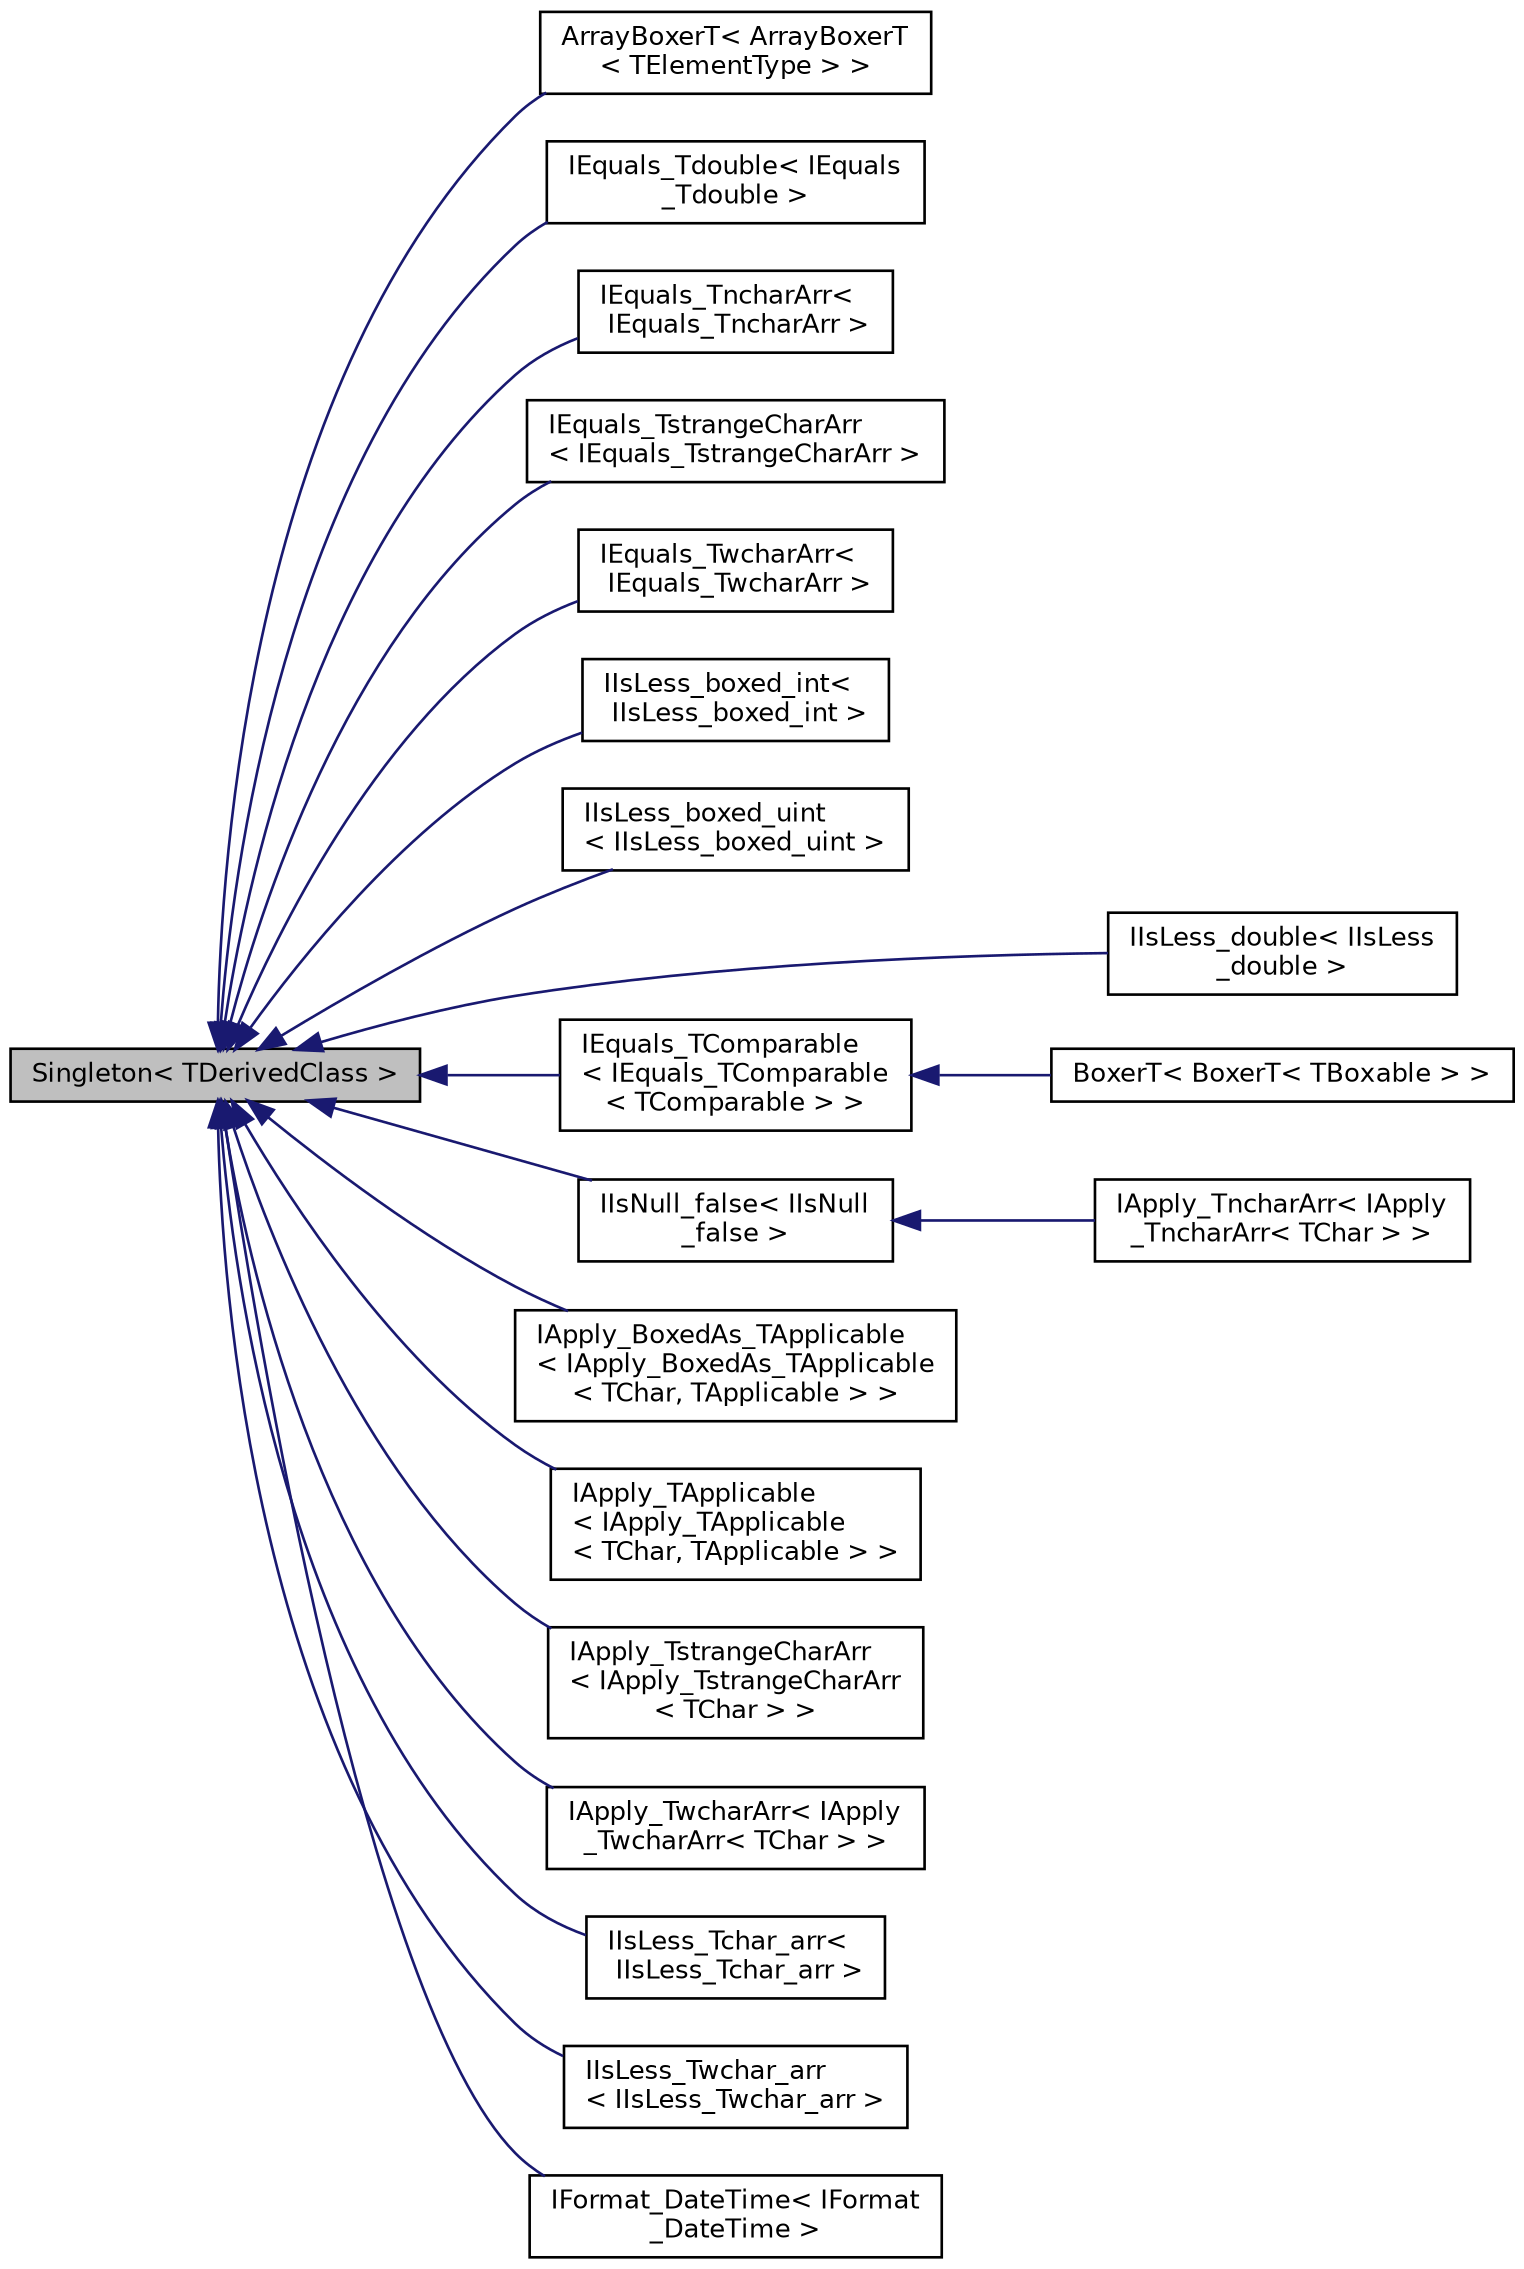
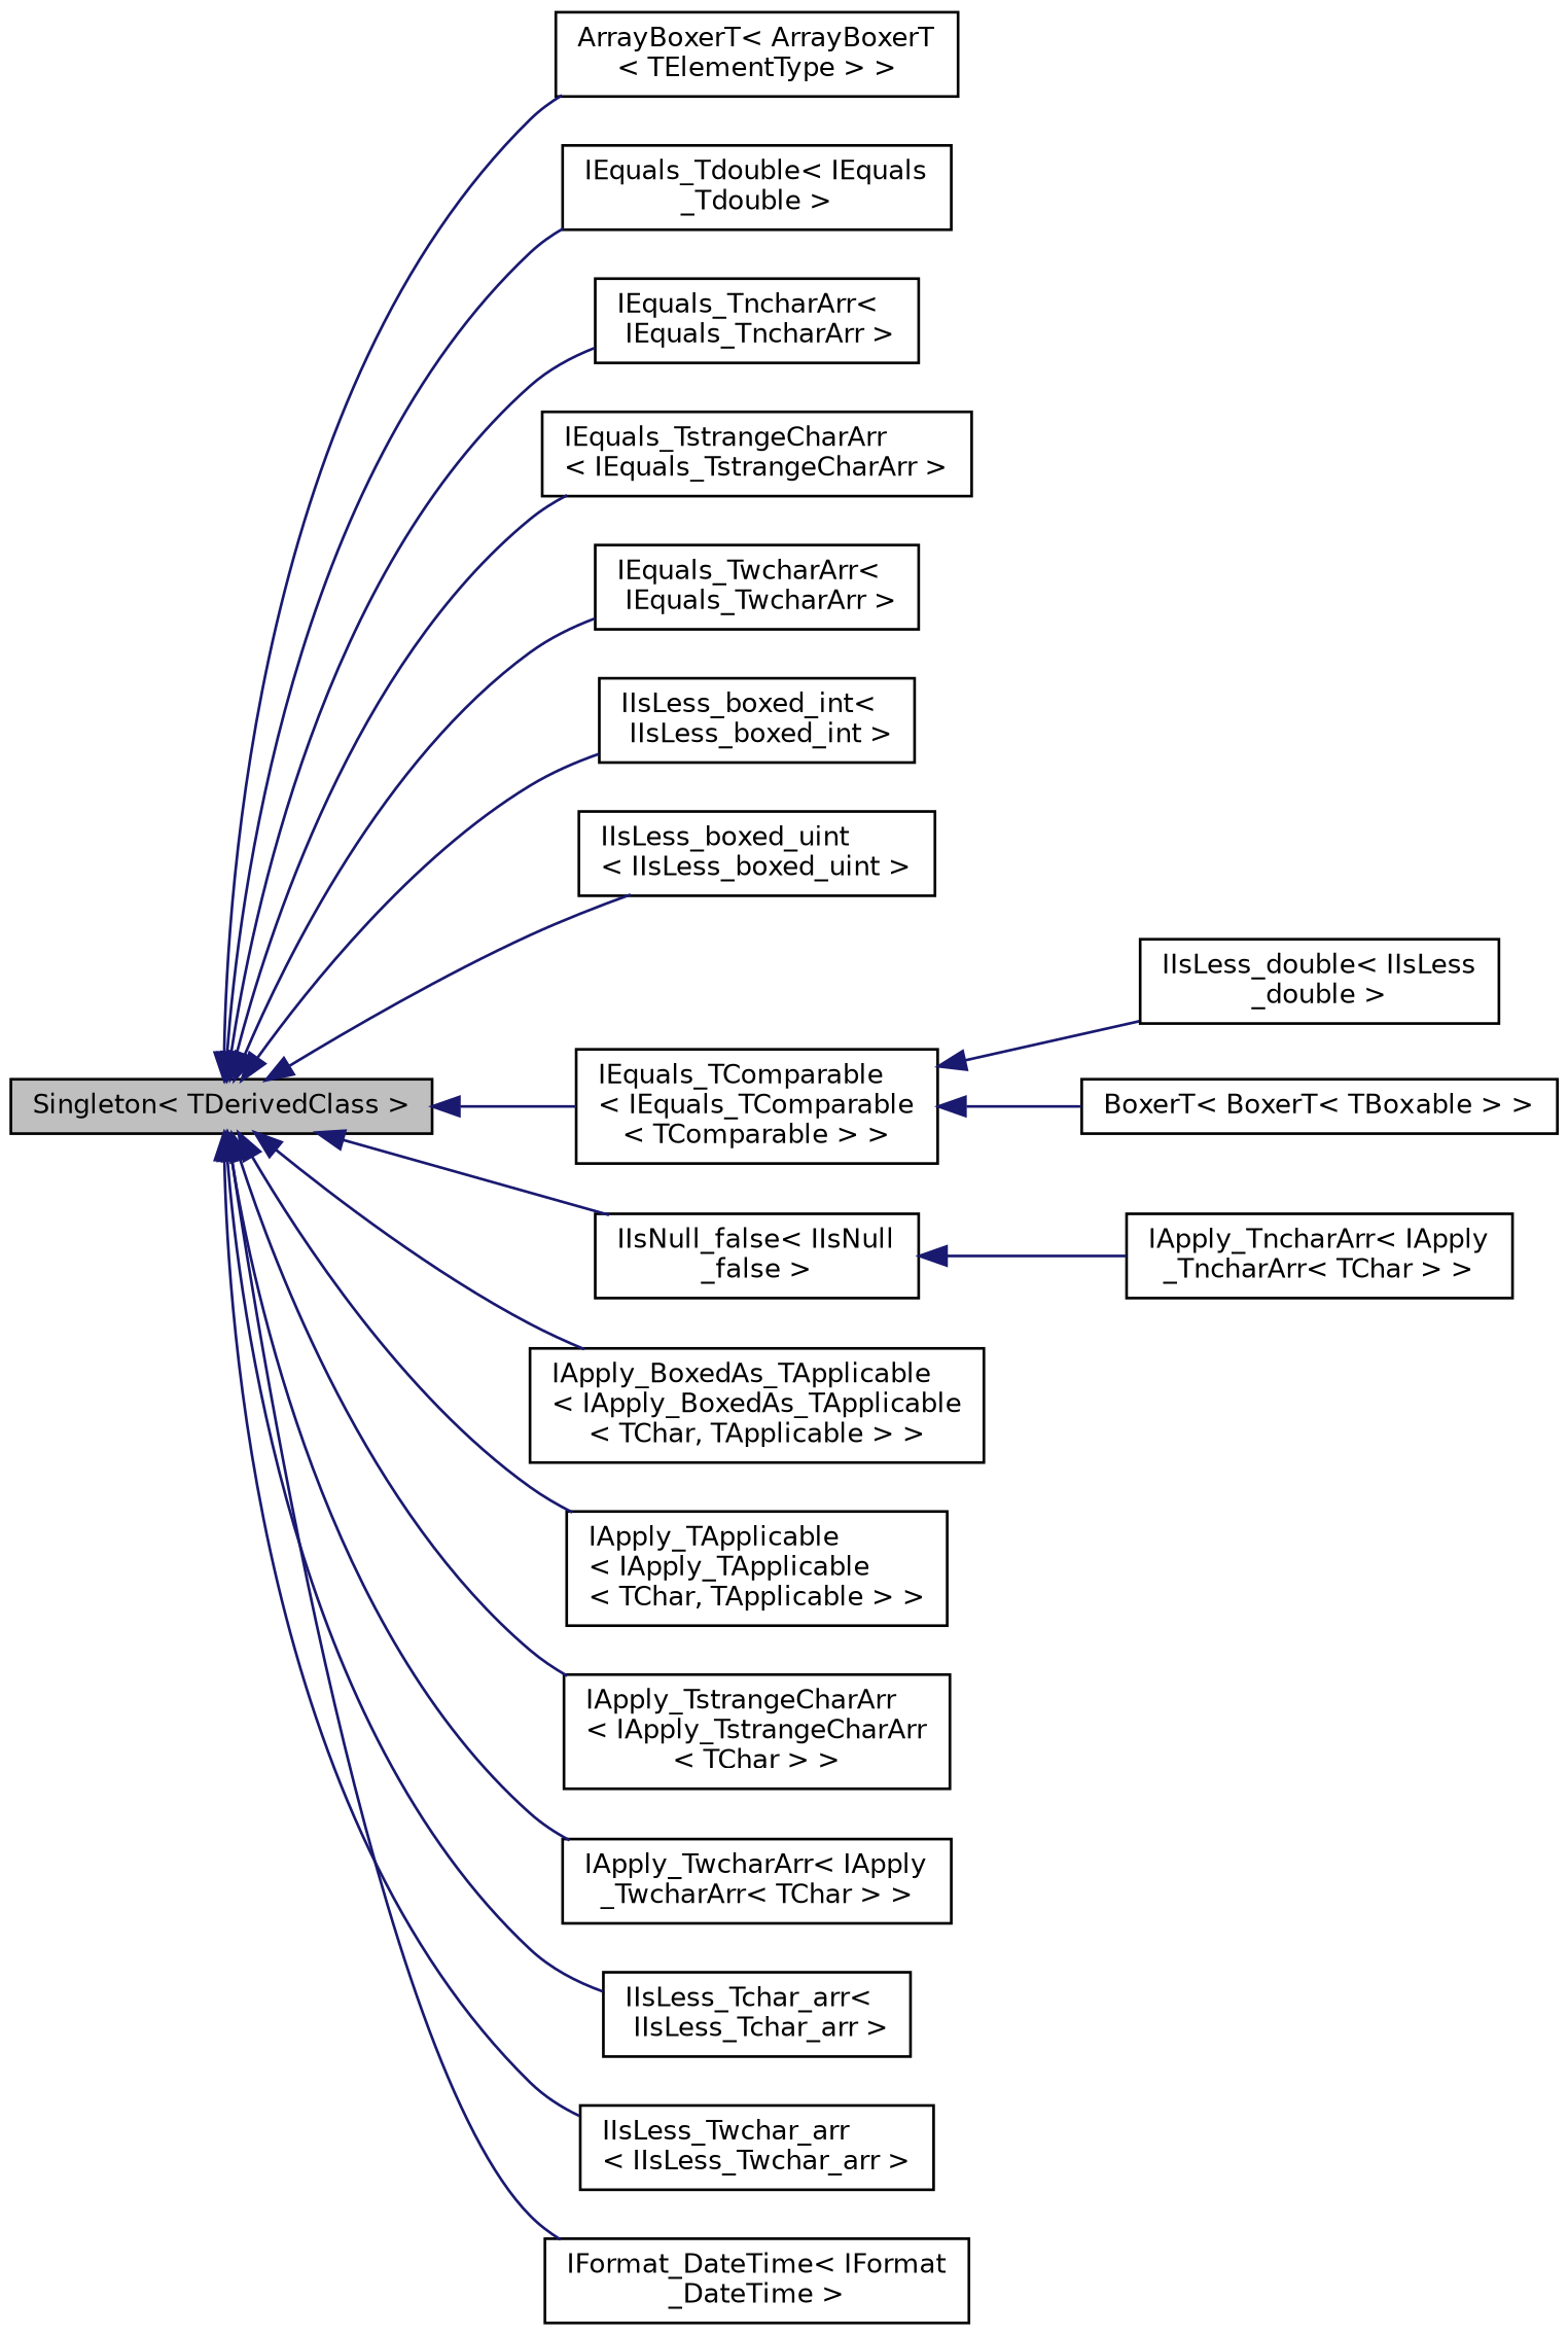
  digraph {
    rankdir=LR
    node [color=black fillcolor=white fontname=Helvetica fontsize=10 shape=record style=filled]
    edge [color=midnightblue dir=back fontname=Helvetica fontsize=10 labelfontname=Helvetica labelfontsize=10 style=solid]
    n1 [fillcolor=grey75 fontcolor=black height=0.2 label="Singleton\< TDerivedClass \>" width=0.4]
    n2 [height=0.2 label="ArrayBoxerT\< ArrayBoxerT\l\< TElementType \> \>" width=0.4]
    n3 [height=0.2 label="IEquals_Tdouble\< IEquals\l_Tdouble \>" width=0.4]
    n4 [height=0.2 label="IEquals_TncharArr\<\l IEquals_TncharArr \>" width=0.4]
    n5 [height=0.2 label="IEquals_TstrangeCharArr\l\< IEquals_TstrangeCharArr \>" width=0.4]
    n6 [height=0.2 label="IEquals_TwcharArr\<\l IEquals_TwcharArr \>" width=0.4]
    n7 [height=0.2 label="IIsLess_boxed_int\<\l IIsLess_boxed_int \>" width=0.4]
    n8 [height=0.2 label="IIsLess_boxed_uint\l\< IIsLess_boxed_uint \>" width=0.4]
    n9 [height=0.2 label="IIsLess_double\< IIsLess\l_double \>" width=0.4]
    n10 [height=0.2 label="IEquals_TComparable\l\< IEquals_TComparable\l\< TComparable \> \>" width=0.4]
    n11 [height=0.2 label="IIsNull_false\< IIsNull\l_false \>" width=0.4]
    n12 [height=0.2 label="IApply_BoxedAs_TApplicable\l\< IApply_BoxedAs_TApplicable\l\< TChar, TApplicable \> \>" width=0.4]
    n13 [height=0.2 label="IApply_TApplicable\l\< IApply_TApplicable\l\< TChar, TApplicable \> \>" width=0.4]
    n14 [height=0.2 label="IApply_TstrangeCharArr\l\< IApply_TstrangeCharArr\l\< TChar \> \>" width=0.4]
    n15 [height=0.2 label="IApply_TwcharArr\< IApply\l_TwcharArr\< TChar \> \>" width=0.4]
    n16 [height=0.2 label="IIsLess_Tchar_arr\<\l IIsLess_Tchar_arr \>" width=0.4]
    n17 [height=0.2 label="IIsLess_Twchar_arr\l\< IIsLess_Twchar_arr \>" width=0.4]
    n18 [height=0.2 label="IFormat_DateTime\< IFormat\l_DateTime \>" width=0.4]
    n19 [height=0.2 label="BoxerT\< BoxerT\< TBoxable \> \>" width=0.4]
    n20 [height=0.2 label="IApply_TncharArr\< IApply\l_TncharArr\< TChar \> \>" width=0.4]
    n1 -> n2
    n1 -> n3
    n1 -> n4
    n1 -> n5
    n1 -> n6
    n1 -> n7
    n1 -> n8
-   n1 -> n9
+   n10 -> n9
    n1 -> n10
    n1 -> n11
    n1 -> n12
    n1 -> n13
    n1 -> n14
    n1 -> n15
    n1 -> n16
    n1 -> n17
    n1 -> n18
    n10 -> n19
    n11 -> n20
  }
